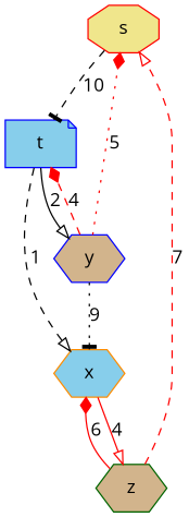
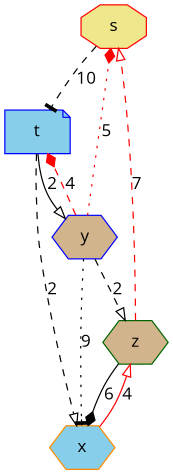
  digraph {
    fontname="Open Sans"
    node [color=blue fillcolor=skyblue fontname="Open Sans" shape=hexagon style=filled]
    edge [arrowhead=onormal fontname="Open Sans" style=dashed]
    s [color=red fillcolor=khaki shape=octagon]
    t [shape=note]
    y [fillcolor=tan]
    x [color=darkorange]
    z [color=darkgreen fillcolor=tan]
    s -> t [arrowhead=tee label=10]
    t -> y [label=2 style=solid]
-   t -> x [label=1]
+   t -> x [label=2]
    y -> s [arrowhead=diamond color=red label=5 style=dotted]
    y -> t [arrowhead=diamond color=red label=4]
    y -> x [arrowhead=tee label=9 style=dotted]
+   y -> z [label=2]
    x -> z [color=red label=4 style=solid]
    z -> s [color=red label=7]
-   z -> x [arrowhead=diamond label=6 style=solid color=red]
+   z -> x [arrowhead=diamond label=6 style=solid]
  }
